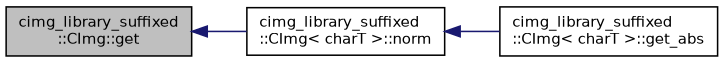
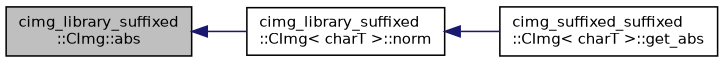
  digraph {
    rankdir=LR
    node [color=black fillcolor=white fontname=Helvetica fontsize=10 shape=record style=filled]
    edge [color=midnightblue dir=back fontname=Helvetica fontsize=10 labelfontname=Helvetica labelfontsize=10 style=solid]
-   n1 [fillcolor=grey75 fontcolor=black height=0.2 label="cimg_library_suffixed\l::CImg::get" width=0.4]
+   n1 [fillcolor=grey75 fontcolor=black height=0.2 label="cimg_library_suffixed\l::CImg::abs" width=0.4]
    n2 [height=0.2 label="cimg_library_suffixed\l::CImg\< charT \>::norm" width=0.4]
-   n3 [height=0.2 label="cimg_library_suffixed\l::CImg\< charT \>::get_abs" width=0.4]
+   n3 [height=0.2 label="cimg_suffixed_suffixed\l::CImg\< charT \>::get_abs" width=0.4]
    n1 -> n2
    n2 -> n3
  }
